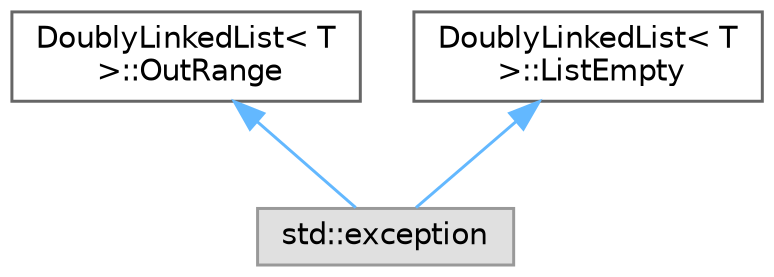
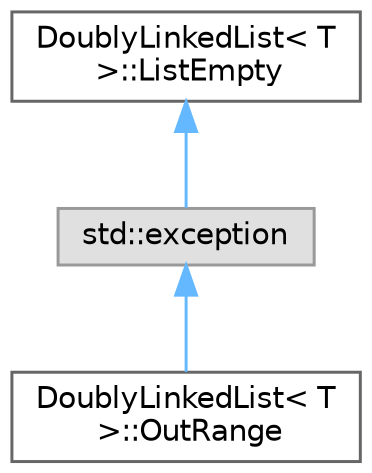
  digraph {
    rankdir=TB
    node [color=grey40 fillcolor=white fontname=Helvetica fontsize=10 shape=box style=filled]
    edge [color=steelblue1 dir=back fontname=Helvetica fontsize=10 labelfontname=Helvetica labelfontsize=10 style=solid]
    n1 [color=grey60 fillcolor="#E0E0E0" height=0.2 label="std::exception" width=0.4]
    n2 [height=0.2 label="DoublyLinkedList\< T\l \>::OutRange" width=0.4]
    n3 [height=0.2 label="DoublyLinkedList\< T\l \>::ListEmpty" width=0.4]
-   n2 -> n1
+   n1 -> n2
    n3 -> n1
  }
